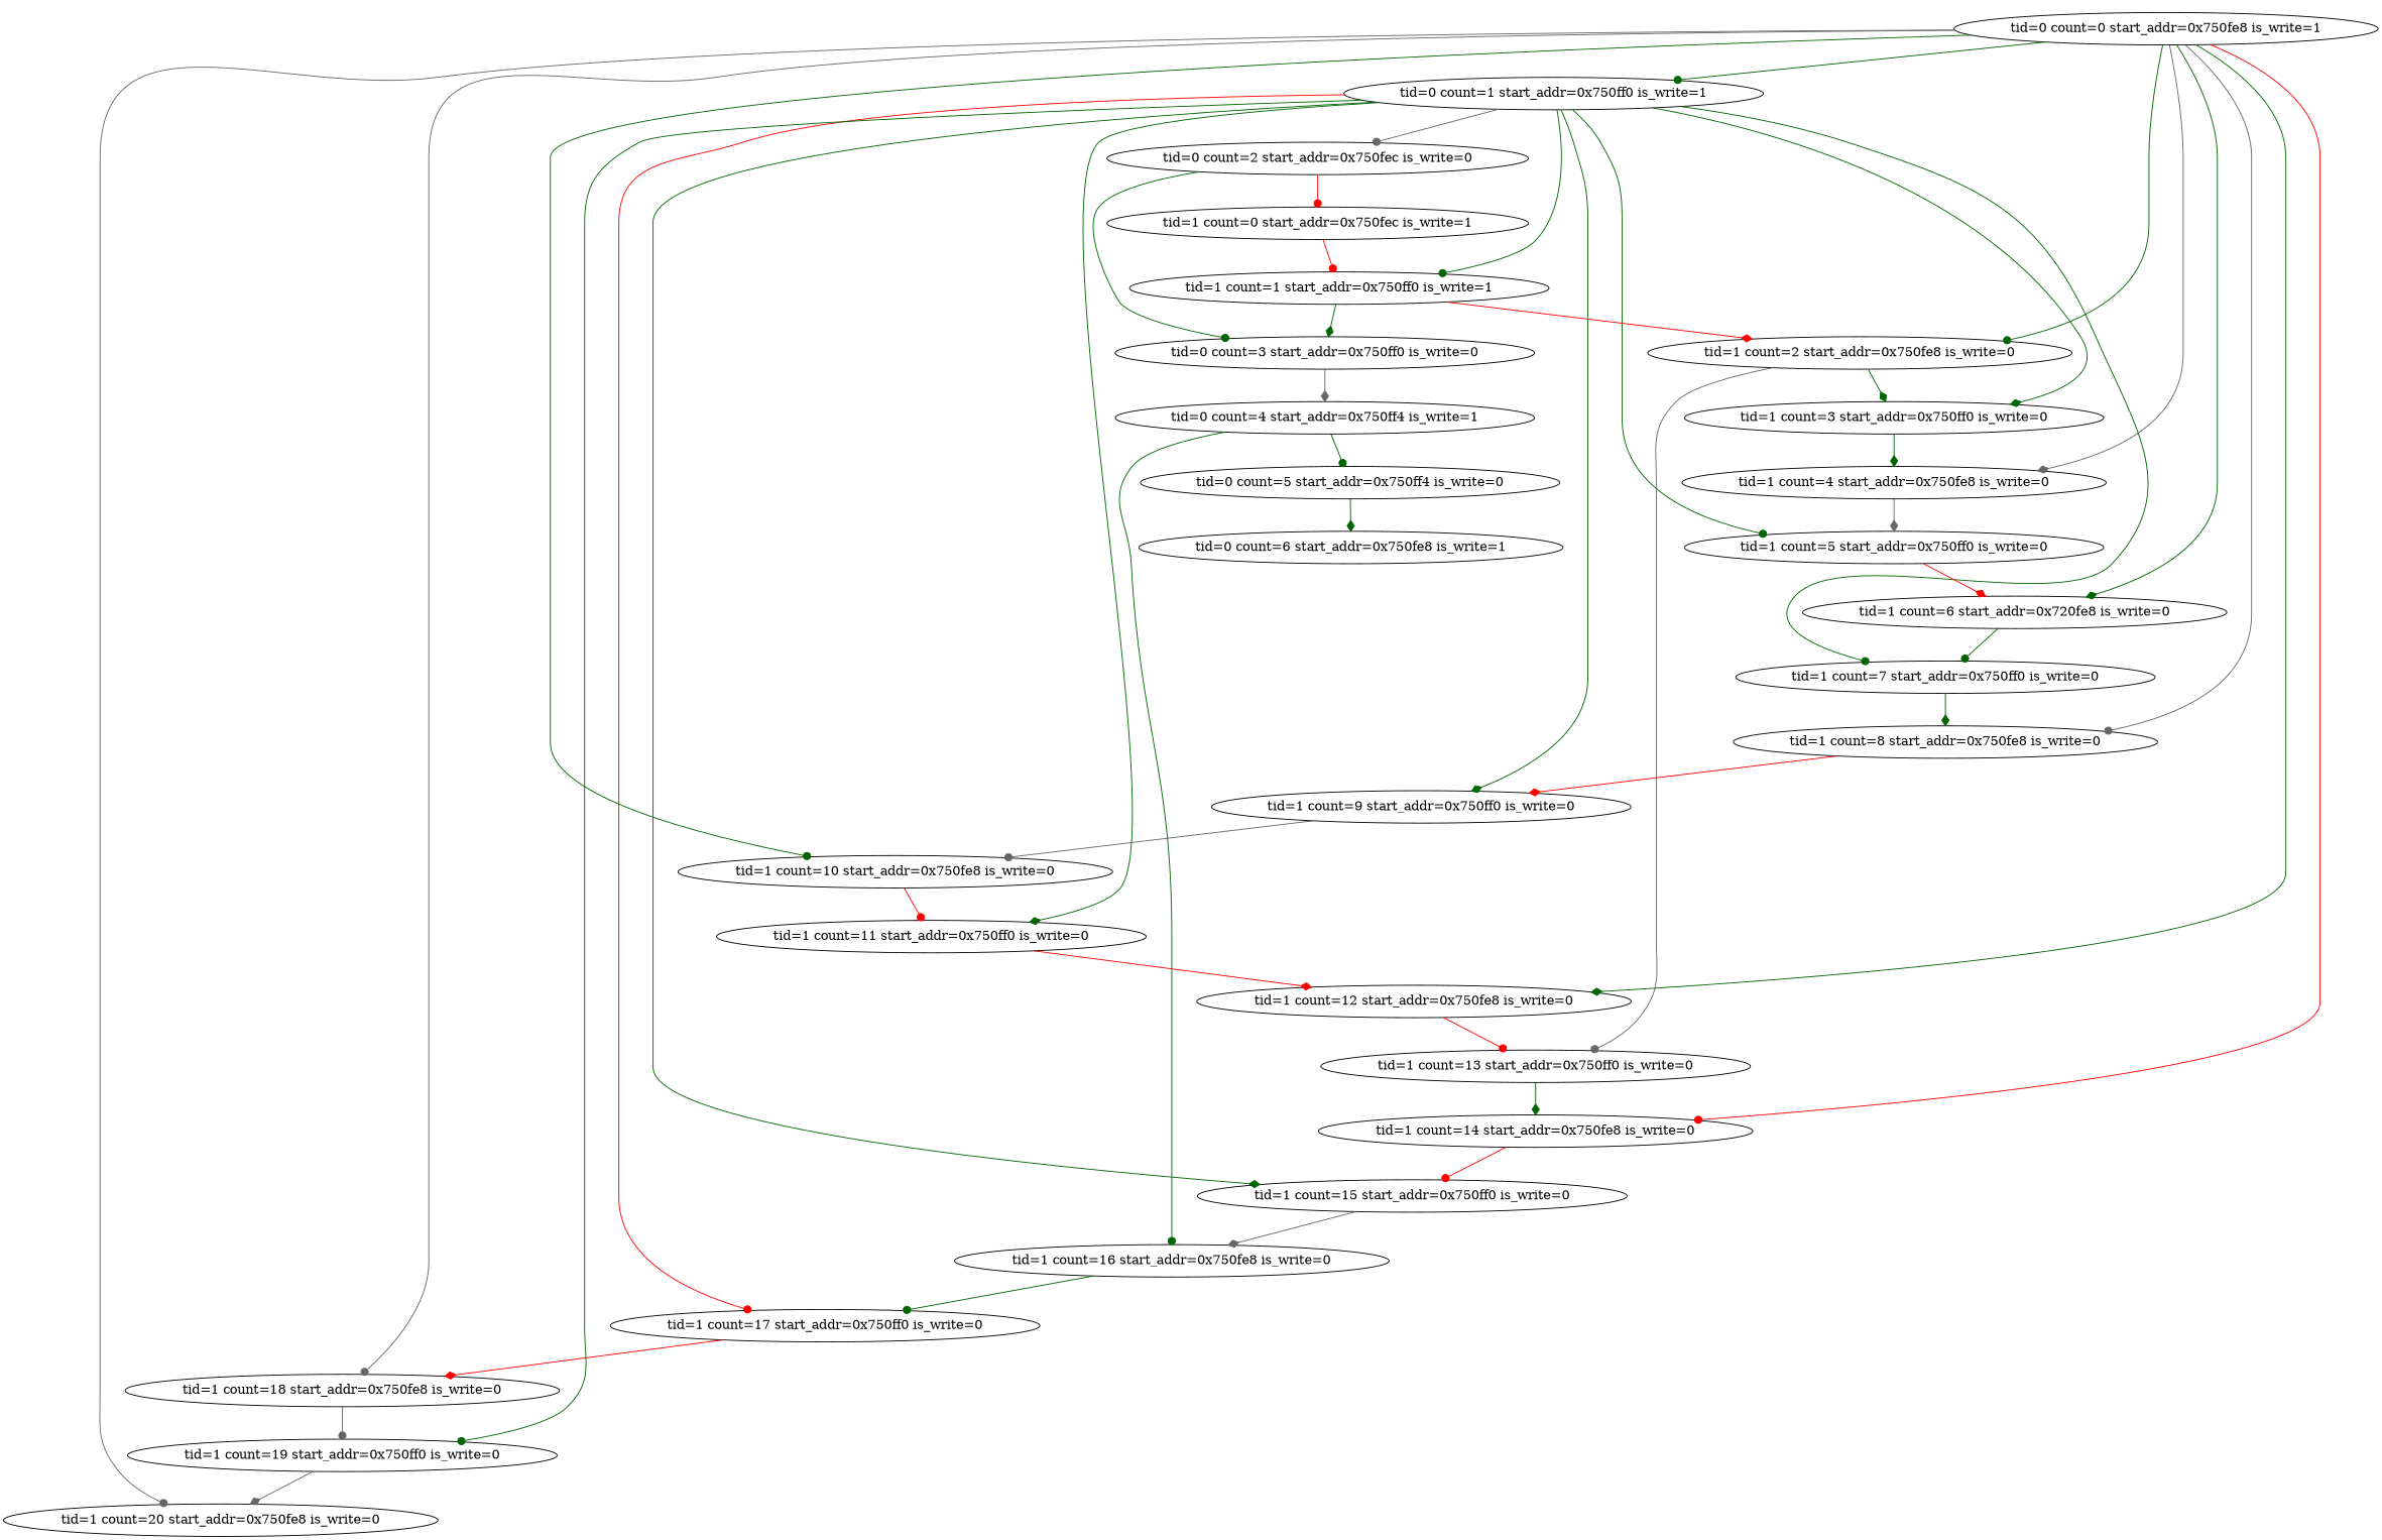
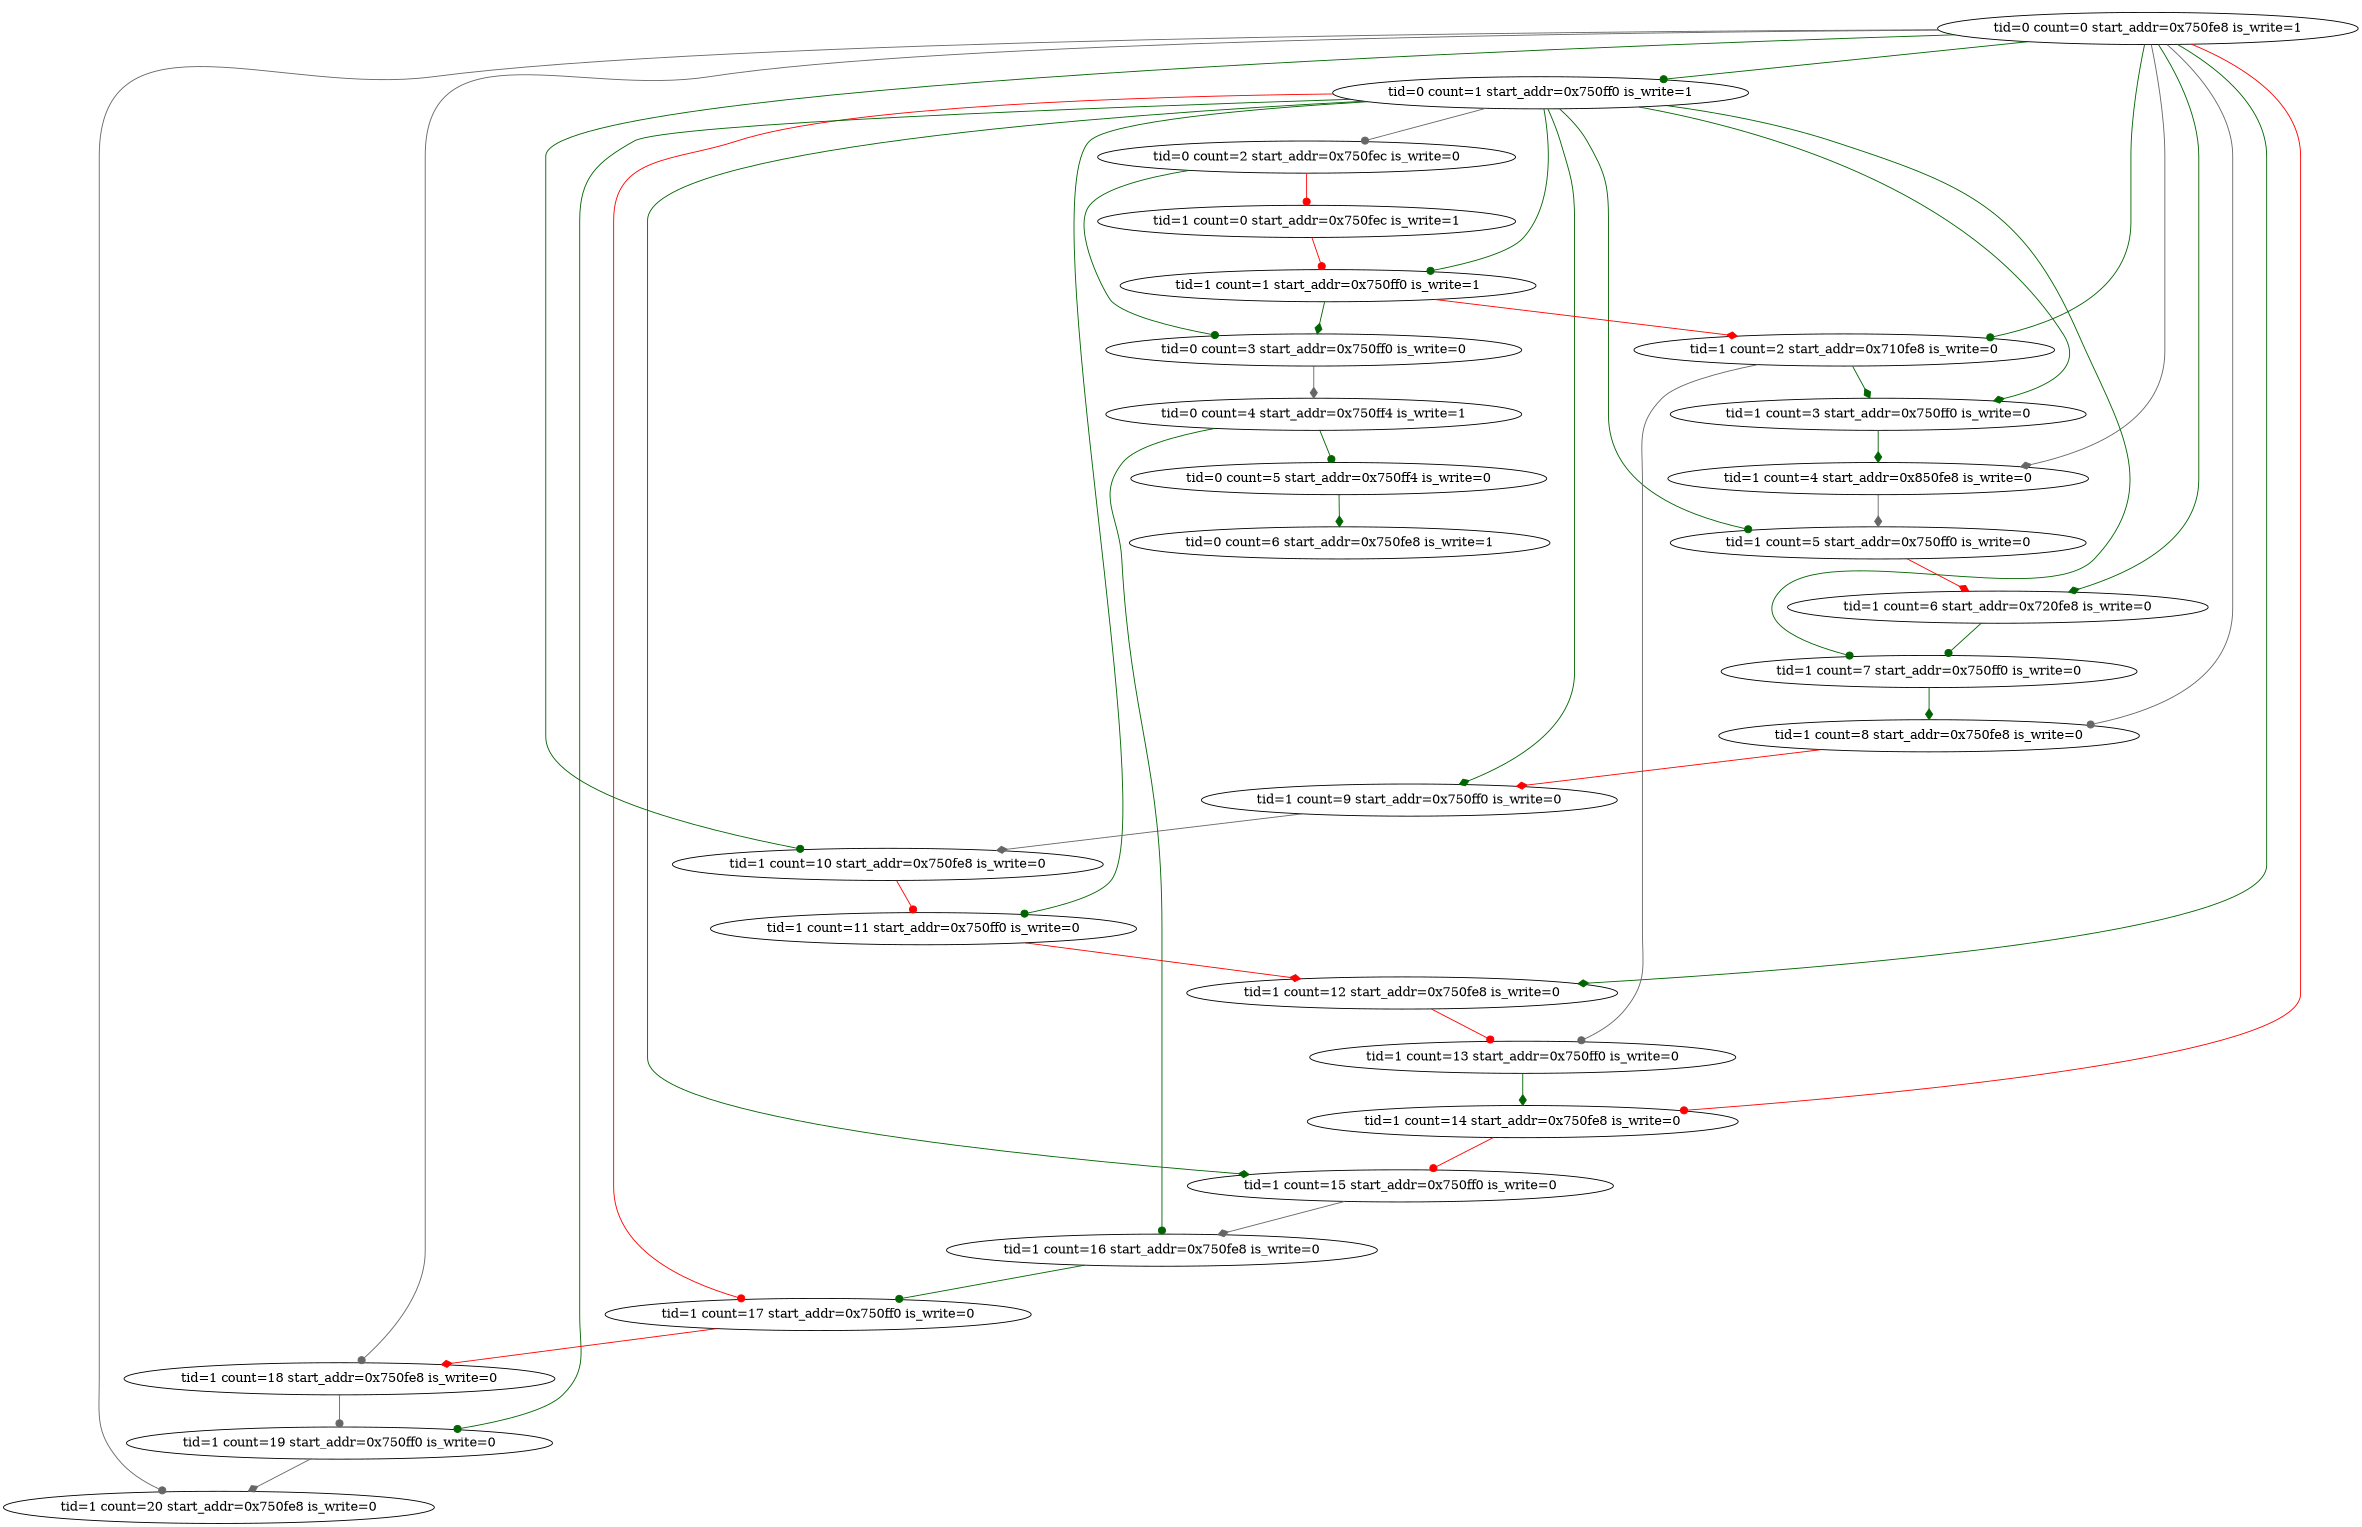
  digraph {
    node [count=0 is_write=0 start_addr="0x750fe8" tid=1]
    edge [arrowhead=dot color=darkgreen]
    n1 [is_write=1 label="tid=0 count=0 start_addr=0x750fe8 is_write=1" tid=0]
    n2 [count=1 is_write=1 label="tid=0 count=1 start_addr=0x750ff0 is_write=1" start_addr="0x750ff0" tid=0]
-   n3 [count=2 label="tid=1 count=2 start_addr=0x750fe8 is_write=0"]
-   n4 [count=4 label="tid=1 count=4 start_addr=0x750fe8 is_write=0"]
+   n3 [count=2 label="tid=1 count=2 start_addr=0x710fe8 is_write=0"]
+   n4 [count=4 label="tid=1 count=4 start_addr=0x850fe8 is_write=0"]
    n5 [count=6 label="tid=1 count=6 start_addr=0x720fe8 is_write=0"]
    n6 [count=8 label="tid=1 count=8 start_addr=0x750fe8 is_write=0"]
    n7 [count=10 label="tid=1 count=10 start_addr=0x750fe8 is_write=0"]
    n8 [count=12 label="tid=1 count=12 start_addr=0x750fe8 is_write=0"]
    n9 [count=14 label="tid=1 count=14 start_addr=0x750fe8 is_write=0"]
    n10 [count=18 label="tid=1 count=18 start_addr=0x750fe8 is_write=0"]
    n11 [count=20 label="tid=1 count=20 start_addr=0x750fe8 is_write=0"]
    n12 [count=2 label="tid=0 count=2 start_addr=0x750fec is_write=0" start_addr="0x750fec" tid=0]
    n13 [count=1 is_write=1 label="tid=1 count=1 start_addr=0x750ff0 is_write=1" start_addr="0x750ff0"]
    n14 [count=3 label="tid=1 count=3 start_addr=0x750ff0 is_write=0" start_addr="0x750ff0"]
    n15 [count=5 label="tid=1 count=5 start_addr=0x750ff0 is_write=0" start_addr="0x750ff0"]
    n16 [count=7 label="tid=1 count=7 start_addr=0x750ff0 is_write=0" start_addr="0x750ff0"]
    n17 [count=9 label="tid=1 count=9 start_addr=0x750ff0 is_write=0" start_addr="0x750ff0"]
    n18 [count=11 label="tid=1 count=11 start_addr=0x750ff0 is_write=0" start_addr="0x750ff0"]
    n19 [count=15 label="tid=1 count=15 start_addr=0x750ff0 is_write=0" start_addr="0x750ff0"]
    n20 [count=17 label="tid=1 count=17 start_addr=0x750ff0 is_write=0" start_addr="0x750ff0"]
    n21 [count=19 label="tid=1 count=19 start_addr=0x750ff0 is_write=0" start_addr="0x750ff0"]
    n22 [count=13 label="tid=1 count=13 start_addr=0x750ff0 is_write=0" start_addr="0x750ff0"]
    n23 [count=16 label="tid=1 count=16 start_addr=0x750fe8 is_write=0"]
    n24 [count=3 label="tid=0 count=3 start_addr=0x750ff0 is_write=0" start_addr="0x750ff0" tid=0]
    n25 [is_write=1 label="tid=1 count=0 start_addr=0x750fec is_write=1" start_addr="0x750fec"]
    n26 [count=4 is_write=1 label="tid=0 count=4 start_addr=0x750ff4 is_write=1" start_addr="0x750ff4" tid=0]
    n27 [count=5 label="tid=0 count=5 start_addr=0x750ff4 is_write=0" start_addr="0x750ff4" tid=0]
    n28 [count=6 is_write=1 label="tid=0 count=6 start_addr=0x750fe8 is_write=1" tid=0]
    n1 -> n2
    n1 -> n3
    n1 -> n4 [arrowhead=diamond color=gray40]
    n1 -> n5 [arrowhead=diamond]
    n1 -> n6 [color=gray40]
    n1 -> n7
    n1 -> n8 [arrowhead=diamond]
    n1 -> n9 [color=red]
    n1 -> n10 [color=gray40]
    n1 -> n11 [color=gray40]
    n2 -> n12 [color=gray40]
    n2 -> n13
    n2 -> n14 [arrowhead=diamond]
    n2 -> n15
    n2 -> n16
    n2 -> n17 [arrowhead=diamond]
-   n2 -> n18 [arrowhead=diamond]
+   n2 -> n18
    n2 -> n19 [arrowhead=diamond]
    n2 -> n20 [color=red]
    n2 -> n21
    n3 -> n14 [arrowhead=diamond]
    n3 -> n22 [color=gray40]
    n4 -> n15 [arrowhead=diamond color=gray40]
    n5 -> n16
    n6 -> n17 [arrowhead=diamond color=red]
    n7 -> n18 [color=red]
    n8 -> n22 [color=red]
    n9 -> n19 [color=red]
    n10 -> n21 [color=gray40]
    n12 -> n24
    n12 -> n25 [color=red]
    n13 -> n3 [arrowhead=diamond color=red]
    n13 -> n24 [arrowhead=diamond]
    n14 -> n4 [arrowhead=diamond]
    n15 -> n5 [arrowhead=diamond color=red]
    n16 -> n6 [arrowhead=diamond]
-   n17 -> n7 [color=gray40]
+   n17 -> n7 [arrowhead=diamond color=gray40]
    n18 -> n8 [arrowhead=diamond color=red]
    n19 -> n23 [arrowhead=diamond color=gray40]
    n20 -> n10 [arrowhead=diamond color=red]
    n21 -> n11 [arrowhead=diamond color=gray40]
    n22 -> n9 [arrowhead=diamond]
    n23 -> n20
    n24 -> n26 [arrowhead=diamond color=gray40]
    n25 -> n13 [color=red]
    n26 -> n23
    n26 -> n27
    n27 -> n28 [arrowhead=diamond]
  }
